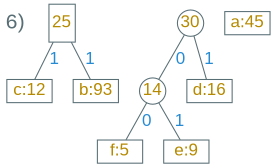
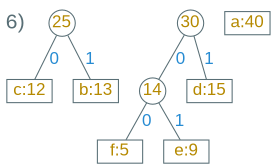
  digraph {
    fontname="Liberation Sans"
    nodesep=0.28
    rankdir=TB
    ranksep=0.01
    node [color="#586e75" fixedsize=true fontcolor="#b58900" fontname="Liberation Sans" fontsize=16 shape=box]
    edge [arrowhead=none color="#586e75" fontcolor="#268bd2" fontname="Liberation Sans" fontsize=16]
    n1 [fontcolor="#586e75" fontsize=20 label="6)" shape=plaintext width=0.3]
-   25 [width=0.35]
+   25 [shape=circle width=0.35]
    "c:12" [height=0.3 width=0.6]
-   "b:13" [height=0.3 width=0.6 label="b:93"]
+   "b:13" [height=0.3 width=0.6]
    30 [shape=circle width=0.35]
    14 [shape=circle width=0.35]
-   "d:16" [height=0.3 width=0.6]
+   "d:16" [height=0.3 width=0.6 label="d:15"]
    "f:5" [height=0.3 width=0.6]
    "e:9" [height=0.3 width=0.6]
-   "a:45" [height=0.3 width=0.6]
-   25 -> "c:12" [label=1]
+   "a:45" [height=0.3 width=0.6 label="a:40"]
+   25 -> "c:12" [label=0]
    25 -> "b:13" [label=1]
    30 -> 14 [label=0]
    30 -> "d:16" [label=1]
    14 -> "f:5" [label=0]
    14 -> "e:9" [label=1]
  }
